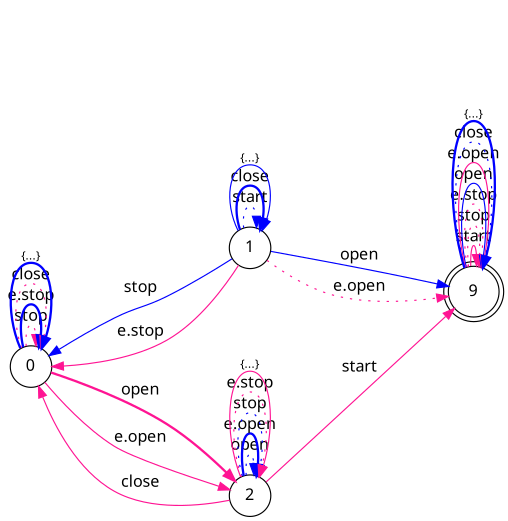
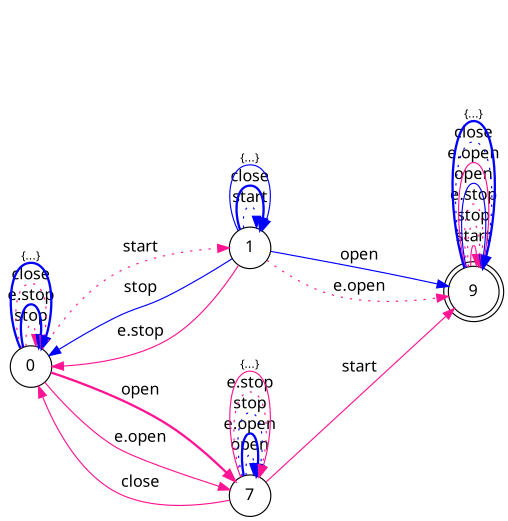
  digraph {
    fontname="Noto Sans"
    rankdir=LR
    ranksep=1.5
    node [color=black fillcolor=white fontname="Noto Sans" shape=circle style=filled]
    edge [color=deeppink fontname="Noto Sans" style=dotted]
    0
    1
-   2
+   2 [label=7]
    n4 [label=9 shape=doublecircle]
    0 -> 0 [label=stop]
    0 -> 0 [color=blue label="e.stop" style=bold]
    0 -> 0 [label=close]
    0 -> 0 [color=blue fontsize=10 label="{...}" style=bold]
+   0 -> 1 [label=start]
    0 -> 2 [label=open style=bold]
    0 -> 2 [label="e.open" style=solid]
    1 -> 0 [color=blue label=stop style=solid]
    1 -> 0 [label="e.stop" style=solid]
    1 -> 1 [color=blue label=start]
    1 -> 1 [color=blue label=close style=bold]
    1 -> 1 [color=blue fontsize=10 label="{...}" style=solid]
    1 -> n4 [color=blue label=open style=solid]
    1 -> n4 [label="e.open"]
    2 -> 0 [label=close style=solid]
    2 -> 2 [color=blue label=open]
    2 -> 2 [color=blue label="e.open" style=bold]
    2 -> 2 [color=blue label=stop]
    2 -> 2 [label="e.stop"]
    2 -> 2 [fontsize=10 label="{...}" style=solid]
    2 -> n4 [label=start style=solid]
    n4 -> n4 [label=start style=solid]
    n4 -> n4 [label=stop]
    n4 -> n4 [label="e.stop"]
    n4 -> n4 [color=blue label=open style=solid]
    n4 -> n4 [label="e.open" style=solid]
    n4 -> n4 [color=blue label=close]
    n4 -> n4 [color=blue fontsize=10 label="{...}" style=bold]
  }
